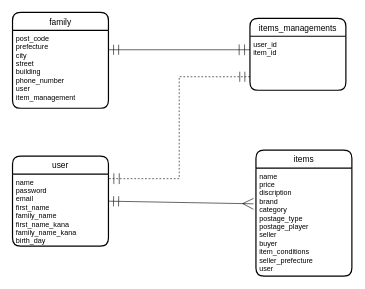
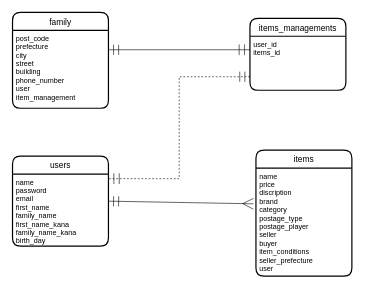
  <mxCell id="0" />
  <mxCell id="1" parent="0" />
  <mxCell id="2" style="edgeStyle=orthogonalEdgeStyle;rounded=0;orthogonalLoop=1;jettySize=auto;html=1;exitX=0.75;exitY=0;exitDx=0;exitDy=0;entryX=0.75;entryY=1;entryDx=0;entryDy=0;startArrow=ERmandOne;startFill=0;startSize=15;endArrow=ERmandOne;endFill=0;endSize=16;strokeWidth=1;" edge="1" parent="1"><mxGeometry relative="1" as="geometry" /></mxCell>
  <mxCell id="3" style="edgeStyle=orthogonalEdgeStyle;rounded=0;orthogonalLoop=1;jettySize=auto;html=1;exitX=1;exitY=0.5;exitDx=0;exitDy=0;entryX=0;entryY=0.25;entryDx=0;entryDy=0;startArrow=ERmandOne;startFill=0;startSize=15;endArrow=ERmany;endFill=0;endSize=16;strokeWidth=1;" edge="1" parent="1"><mxGeometry relative="1" as="geometry" /></mxCell>
  <mxCell id="4" style="rounded=0;orthogonalLoop=1;jettySize=auto;html=1;exitX=1;exitY=0.5;exitDx=0;exitDy=0;entryX=-0.026;entryY=0.33;entryDx=0;entryDy=0;entryPerimeter=0;startArrow=ERmandOne;startFill=0;startSize=15;endArrow=ERmany;endFill=0;endSize=16;strokeWidth=1;" edge="1" parent="1" source="5" target="8"><mxGeometry relative="1" as="geometry" /></mxCell>
- <mxCell id="5" value="user" style="swimlane;childLayout=stackLayout;horizontal=1;startSize=30;horizontalStack=0;rounded=1;fontSize=14;fontStyle=0;strokeWidth=2;resizeParent=0;resizeLast=1;shadow=0;dashed=0;align=center;" vertex="1" parent="1"><mxGeometry x="20" y="260" width="160" height="150" as="geometry" /></mxCell>
+ <mxCell id="5" value="users" style="swimlane;childLayout=stackLayout;horizontal=1;startSize=30;horizontalStack=0;rounded=1;fontSize=14;fontStyle=0;strokeWidth=2;resizeParent=0;resizeLast=1;shadow=0;dashed=0;align=center;" vertex="1" parent="1"><mxGeometry x="20" y="260" width="160" height="150" as="geometry" /></mxCell>
  <mxCell id="6" value="name&#10;password&#10;email&#10;first_name&#10;family_name&#10;first_name_kana&#10;family_name_kana&#10;birth_day" style="align=left;strokeColor=none;fillColor=none;spacingLeft=4;fontSize=12;verticalAlign=top;resizable=0;rotatable=0;part=1;" vertex="1" parent="5"><mxGeometry y="30" width="160" height="120" as="geometry" /></mxCell>
  <mxCell id="7" value="items" style="swimlane;childLayout=stackLayout;horizontal=1;startSize=30;horizontalStack=0;rounded=1;fontSize=14;fontStyle=0;strokeWidth=2;resizeParent=0;resizeLast=1;shadow=0;dashed=0;align=center;" vertex="1" parent="1"><mxGeometry x="426" y="250" width="160" height="210" as="geometry" /></mxCell>
  <mxCell id="8" value="name&#10;price&#10;discription&#10;brand&#10;category&#10;postage_type&#10;postage_player&#10;seller&#10;buyer&#10;item_conditions&#10;seller_prefecture&#10;user" style="align=left;strokeColor=none;fillColor=none;spacingLeft=4;fontSize=12;verticalAlign=top;resizable=0;rotatable=0;part=1;" vertex="1" parent="7"><mxGeometry y="30" width="160" height="180" as="geometry" /></mxCell>
  <mxCell id="9" value="family" style="swimlane;childLayout=stackLayout;horizontal=1;startSize=30;horizontalStack=0;rounded=1;fontSize=14;fontStyle=0;strokeWidth=2;resizeParent=0;resizeLast=1;shadow=0;dashed=0;align=center;" vertex="1" parent="1"><mxGeometry x="20" y="20" width="160" height="160" as="geometry" /></mxCell>
  <mxCell id="10" value="post_code&#10;prefecture&#10;city&#10;street&#10;building&#10;phone_number&#10;user&#10;item_management" style="align=left;strokeColor=none;fillColor=none;spacingLeft=4;fontSize=12;verticalAlign=top;resizable=0;rotatable=0;part=1;" vertex="1" parent="9"><mxGeometry y="30" width="160" height="130" as="geometry" /></mxCell>
  <mxCell id="11" value="items_managements" style="swimlane;childLayout=stackLayout;horizontal=1;startSize=30;horizontalStack=0;rounded=1;fontSize=14;fontStyle=0;strokeWidth=2;resizeParent=0;resizeLast=1;shadow=0;dashed=0;align=center;" vertex="1" parent="1"><mxGeometry x="416" y="30" width="160" height="120" as="geometry" /></mxCell>
- <mxCell id="12" value="user_id&#10;item_id" style="align=left;strokeColor=none;fillColor=none;spacingLeft=4;fontSize=12;verticalAlign=top;resizable=0;rotatable=0;part=1;" vertex="1" parent="11"><mxGeometry y="30" width="160" height="90" as="geometry" /></mxCell>
+ <mxCell id="12" value="user_id&#10;items_id" style="align=left;strokeColor=none;fillColor=none;spacingLeft=4;fontSize=12;verticalAlign=top;resizable=0;rotatable=0;part=1;" vertex="1" parent="11"><mxGeometry y="30" width="160" height="90" as="geometry" /></mxCell>
  <mxCell id="13" style="edgeStyle=orthogonalEdgeStyle;rounded=0;orthogonalLoop=1;jettySize=auto;html=1;exitX=1;exitY=0.25;exitDx=0;exitDy=0;entryX=0;entryY=0.25;entryDx=0;entryDy=0;startArrow=ERmandOne;startFill=0;startSize=15;endArrow=ERmandOne;endFill=0;endSize=16;strokeWidth=1;" edge="1" parent="1" source="10" target="12"><mxGeometry relative="1" as="geometry" /></mxCell>
  <mxCell id="14" style="edgeStyle=orthogonalEdgeStyle;rounded=0;orthogonalLoop=1;jettySize=auto;html=1;exitX=0;exitY=0.75;exitDx=0;exitDy=0;entryX=1;entryY=0.25;entryDx=0;entryDy=0;startArrow=ERmandOne;startFill=0;startSize=15;endArrow=ERmandOne;endFill=0;endSize=16;strokeWidth=1;dashed=1;" edge="1" parent="1" source="12" target="5"><mxGeometry relative="1" as="geometry" /></mxCell>
